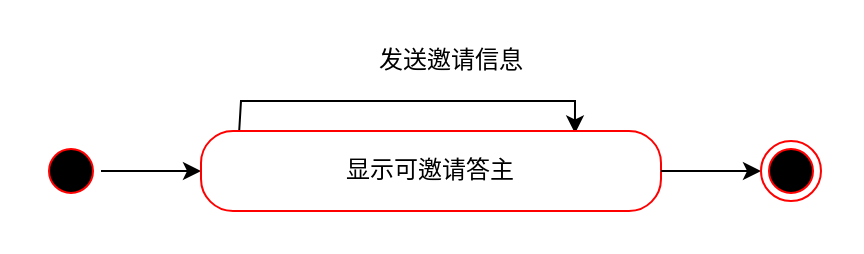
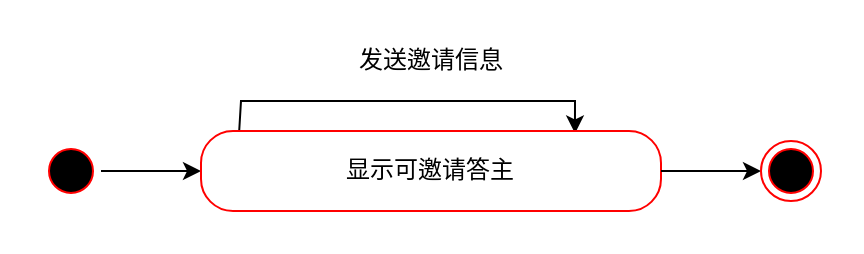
  <mxCell id="0" />
  <mxCell id="1" parent="0" />
  <mxCell id="2" style="edgeStyle=orthogonalEdgeStyle;rounded=0;orthogonalLoop=1;jettySize=auto;html=1;exitX=1;exitY=0.5;exitDx=0;exitDy=0;entryX=0;entryY=0.5;entryDx=0;entryDy=0;" edge="1" parent="1" source="3" target="5"><mxGeometry relative="1" as="geometry" /></mxCell>
  <mxCell id="3" value="" style="ellipse;html=1;shape=startState;fillColor=#000000;strokeColor=#ff0000;" vertex="1" parent="1"><mxGeometry x="20" y="70" width="30" height="30" as="geometry" /></mxCell>
  <mxCell id="4" style="edgeStyle=orthogonalEdgeStyle;rounded=0;orthogonalLoop=1;jettySize=auto;html=1;exitX=0.083;exitY=0.04;exitDx=0;exitDy=0;entryX=0.813;entryY=0.03;entryDx=0;entryDy=0;entryPerimeter=0;exitPerimeter=0;" edge="1" parent="1" source="5" target="5"><mxGeometry relative="1" as="geometry"><Array as="points"><mxPoint x="119" y="65" /><mxPoint x="120" y="50" /><mxPoint x="287" y="50" /></Array></mxGeometry></mxCell>
  <mxCell id="5" value="显示可邀请答主" style="rounded=1;whiteSpace=wrap;html=1;arcSize=40;fontColor=#000000;fillColor=#ffffff;strokeColor=#ff0000;" vertex="1" parent="1"><mxGeometry x="100" y="65" width="230" height="40" as="geometry" /></mxCell>
  <mxCell id="6" style="edgeStyle=orthogonalEdgeStyle;rounded=0;orthogonalLoop=1;jettySize=auto;html=1;exitX=1;exitY=0.5;exitDx=0;exitDy=0;entryX=0;entryY=0.5;entryDx=0;entryDy=0;" edge="1" parent="1" source="5" target="7"><mxGeometry relative="1" as="geometry"><mxPoint x="435" y="85" as="sourcePoint" /></mxGeometry></mxCell>
  <mxCell id="7" value="" style="ellipse;html=1;shape=endState;fillColor=#000000;strokeColor=#ff0000;" vertex="1" parent="1"><mxGeometry x="380" y="70" width="30" height="30" as="geometry" /></mxCell>
- <mxCell id="8" value="发送邀请信息" style="text;html=1;align=center;verticalAlign=middle;resizable=0;points=[];autosize=1;" vertex="1" parent="1"><mxGeometry x="180" y="20" width="90" height="20" as="geometry" /></mxCell>
+ <mxCell id="8" value="发送邀请信息" style="text;html=1;align=center;verticalAlign=middle;resizable=0;points=[];autosize=1;" vertex="1" parent="1"><mxGeometry x="170" y="20" width="90" height="20" as="geometry" /></mxCell>
